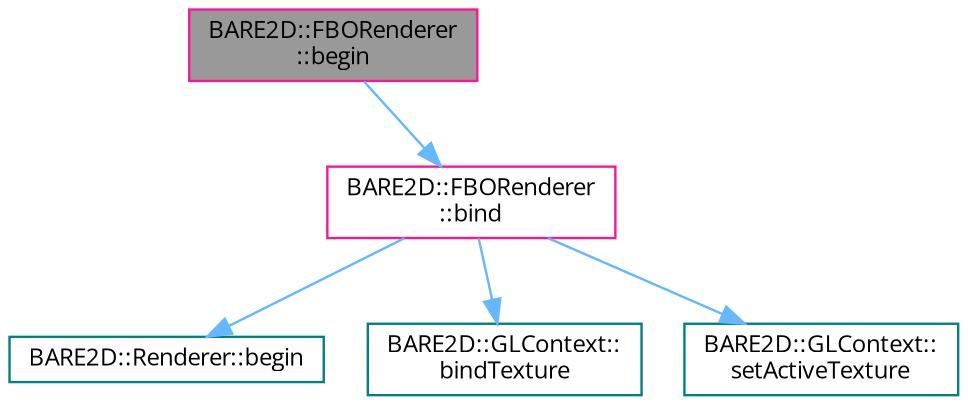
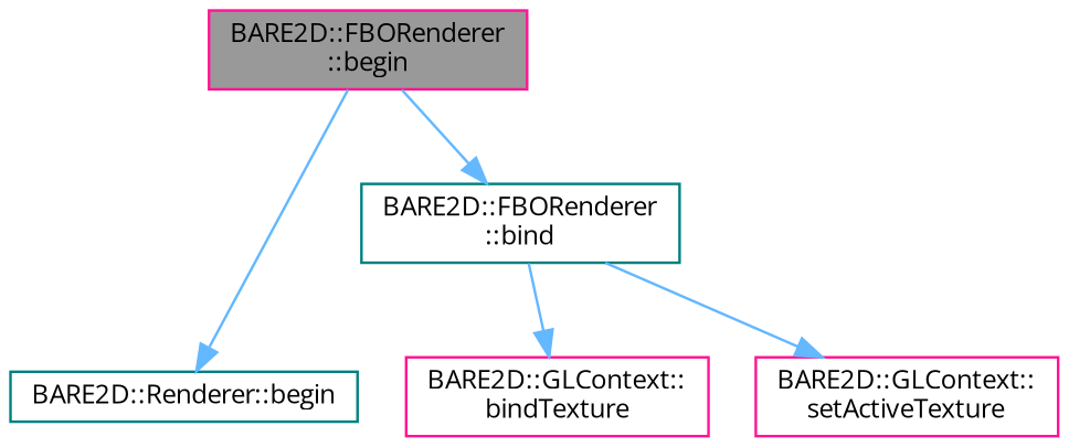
  digraph {
    fontname="Open Sans"
    rankdir=TB
    node [color=teal fillcolor=white fontname="Open Sans" fontsize=10 shape=box style=filled]
    edge [color=steelblue1 fontname="Open Sans" fontsize=10 labelfontname=Helvetica labelfontsize=10 style=solid]
    n1 [color=deeppink fillcolor=grey60 fontcolor=black height=0.2 label="BARE2D::FBORenderer\l::begin" width=0.4]
    n2 [height=0.2 label="BARE2D::Renderer::begin" width=0.4]
-   n3 [color=deeppink height=0.2 label="BARE2D::FBORenderer\l::bind" width=0.4]
-   n4 [height=0.2 label="BARE2D::GLContext::\lbindTexture" width=0.4]
-   n5 [height=0.2 label="BARE2D::GLContext::\lsetActiveTexture" width=0.4]
-   n3 -> n2
+   n3 [height=0.2 label="BARE2D::FBORenderer\l::bind" width=0.4]
+   n4 [color=deeppink height=0.2 label="BARE2D::GLContext::\lbindTexture" width=0.4]
+   n5 [color=deeppink height=0.2 label="BARE2D::GLContext::\lsetActiveTexture" width=0.4]
+   n1 -> n2
    n1 -> n3
    n3 -> n4
    n3 -> n5
  }
